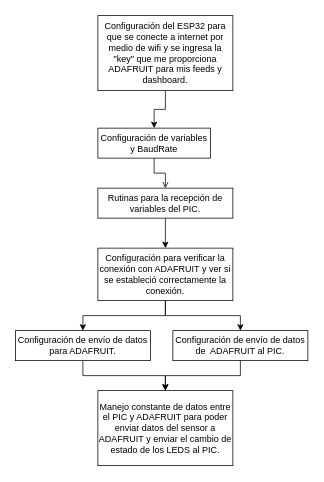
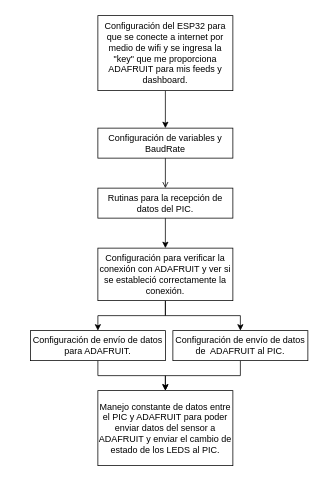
  <mxCell id="0" />
  <mxCell id="1" parent="0" />
  <mxCell id="2" value="" style="edgeStyle=orthogonalEdgeStyle;rounded=0;orthogonalLoop=1;jettySize=auto;html=1;" edge="1" parent="1" source="3" target="5"><mxGeometry relative="1" as="geometry" /></mxCell>
  <mxCell id="3" value="Configuración del ESP32 para que se conecte a internet por medio de wifi y se ingresa la &quot;key&quot; que me proporciona ADAFRUIT para mis feeds y dashboard." style="rounded=0;whiteSpace=wrap;html=1;" vertex="1" parent="1"><mxGeometry x="130" y="20" width="180" height="100" as="geometry" /></mxCell>
  <mxCell id="4" value="" style="edgeStyle=orthogonalEdgeStyle;rounded=0;orthogonalLoop=1;jettySize=auto;html=1;endArrow=open;" edge="1" parent="1" source="5" target="7"><mxGeometry relative="1" as="geometry" /></mxCell>
- <mxCell id="5" value="Configuración de variables y BaudRate" style="rounded=0;whiteSpace=wrap;html=1;" vertex="1" parent="1"><mxGeometry x="130" y="170" width="150" height="40" as="geometry" /></mxCell>
+ <mxCell id="5" value="Configuración de variables y BaudRate" style="rounded=0;whiteSpace=wrap;html=1;" vertex="1" parent="1"><mxGeometry x="130" y="170" width="180" height="40" as="geometry" /></mxCell>
  <mxCell id="6" value="" style="edgeStyle=orthogonalEdgeStyle;rounded=0;orthogonalLoop=1;jettySize=auto;html=1;" edge="1" parent="1" source="7" target="10"><mxGeometry relative="1" as="geometry" /></mxCell>
- <mxCell id="7" value="Rutinas para la recepción de variables del PIC." style="rounded=0;whiteSpace=wrap;html=1;" vertex="1" parent="1"><mxGeometry x="130" y="250" width="180" height="40" as="geometry" /></mxCell>
+ <mxCell id="7" value="Rutinas para la recepción de datos del PIC." style="rounded=0;whiteSpace=wrap;html=1;" vertex="1" parent="1"><mxGeometry x="130" y="250" width="180" height="40" as="geometry" /></mxCell>
  <mxCell id="8" style="edgeStyle=orthogonalEdgeStyle;rounded=0;orthogonalLoop=1;jettySize=auto;html=1;entryX=0.5;entryY=0;entryDx=0;entryDy=0;" edge="1" parent="1" source="10" target="12"><mxGeometry relative="1" as="geometry"><mxPoint x="110" y="410" as="targetPoint" /></mxGeometry></mxCell>
  <mxCell id="9" style="edgeStyle=orthogonalEdgeStyle;rounded=0;orthogonalLoop=1;jettySize=auto;html=1;" edge="1" parent="1" source="10" target="14"><mxGeometry relative="1" as="geometry" /></mxCell>
  <mxCell id="10" value="Configuración para verificar la conexión con ADAFRUIT y ver si se estableció correctamente la conexión." style="rounded=0;whiteSpace=wrap;html=1;" vertex="1" parent="1"><mxGeometry x="130" y="330" width="180" height="70" as="geometry" /></mxCell>
  <mxCell id="11" value="" style="edgeStyle=orthogonalEdgeStyle;rounded=0;orthogonalLoop=1;jettySize=auto;html=1;" edge="1" parent="1" source="12" target="15"><mxGeometry relative="1" as="geometry" /></mxCell>
- <mxCell id="12" value="Configuración de envío de datos para ADAFRUIT." style="rounded=0;whiteSpace=wrap;html=1;" vertex="1" parent="1"><mxGeometry x="20" y="440" width="180" height="40" as="geometry" /></mxCell>
+ <mxCell id="12" value="Configuración de envío de datos para ADAFRUIT." style="rounded=0;whiteSpace=wrap;html=1;" vertex="1" parent="1"><mxGeometry x="40" y="440" width="180" height="40" as="geometry" /></mxCell>
  <mxCell id="13" value="" style="edgeStyle=orthogonalEdgeStyle;rounded=0;orthogonalLoop=1;jettySize=auto;html=1;" edge="1" parent="1" source="14" target="15"><mxGeometry relative="1" as="geometry" /></mxCell>
  <mxCell id="14" value="Configuración de envío de datos de&amp;nbsp; ADAFRUIT al PIC." style="rounded=0;whiteSpace=wrap;html=1;" vertex="1" parent="1"><mxGeometry x="230" y="440" width="180" height="40" as="geometry" /></mxCell>
  <mxCell id="15" value="Manejo constante de datos entre el PIC y ADAFRUIT para poder enviar datos del sensor a ADAFRUIT y enviar el cambio de estado de los LEDS al PIC." style="rounded=0;whiteSpace=wrap;html=1;" vertex="1" parent="1"><mxGeometry x="130" y="520" width="180" height="100" as="geometry" /></mxCell>
